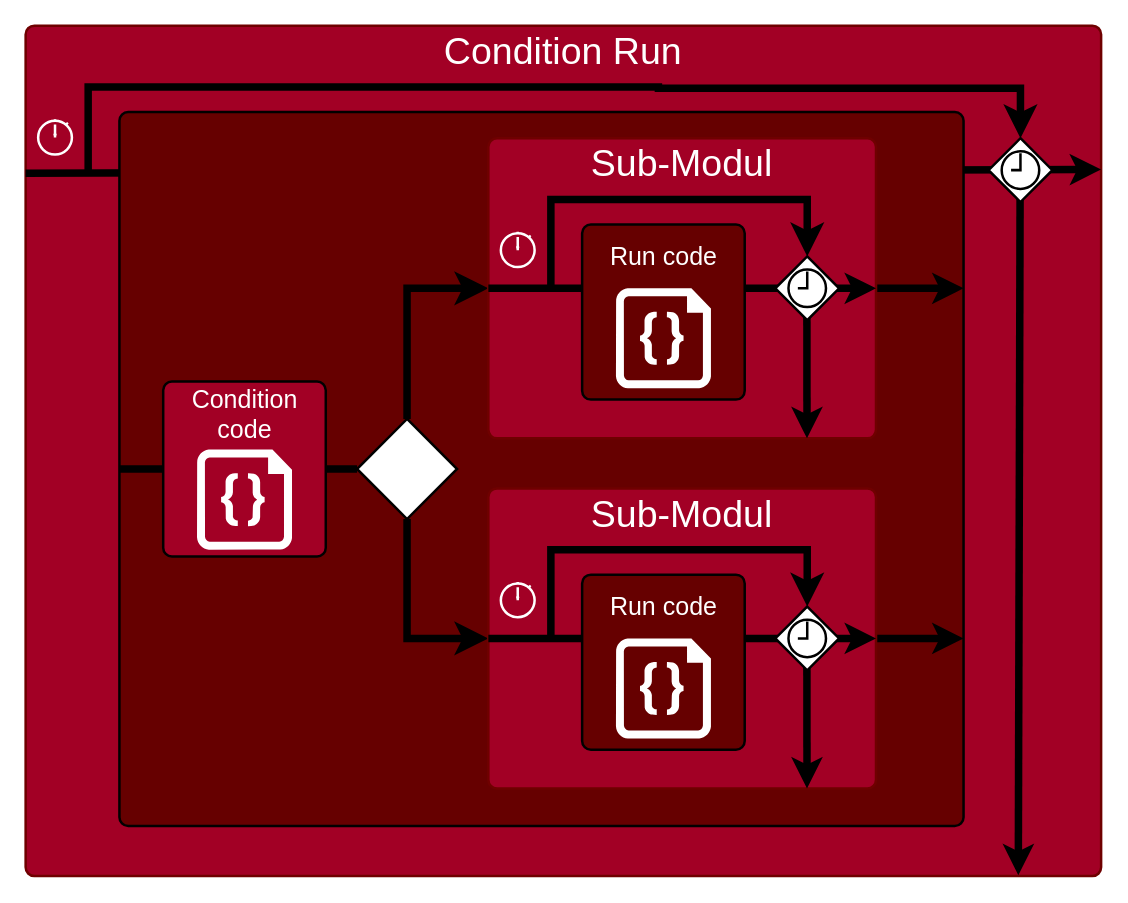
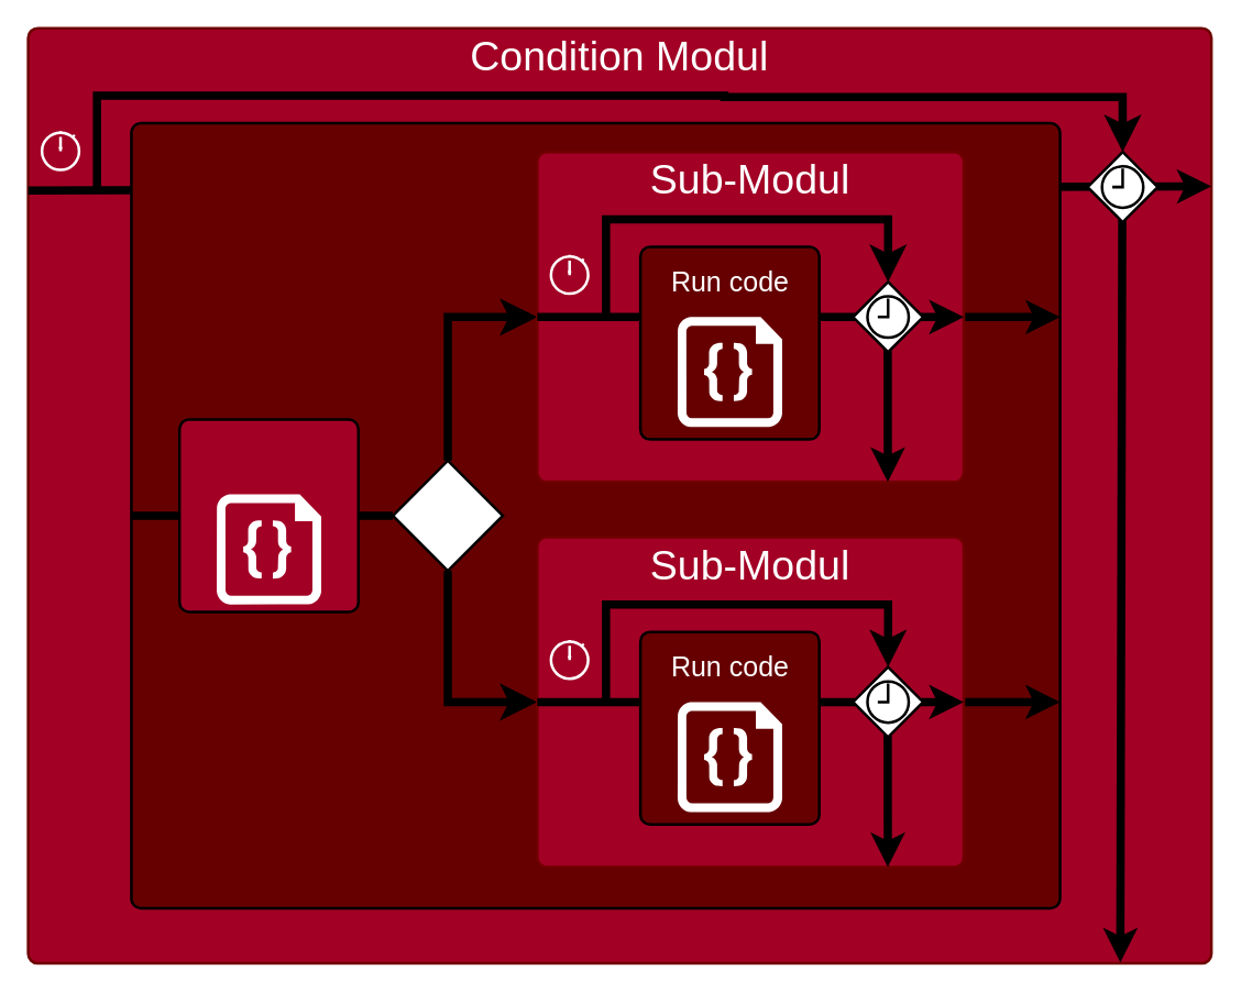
  <mxCell id="0" />
  <mxCell id="1" parent="0" />
  <mxCell id="2" value="" style="group" vertex="1" connectable="0" parent="1"><mxGeometry x="20" y="20" width="860" height="680" as="geometry" /></mxCell>
  <mxCell id="3" value="" style="rounded=1;whiteSpace=wrap;html=1;absoluteArcSize=1;arcSize=14;strokeWidth=2;fillColor=#a20025;fontColor=#ffffff;strokeColor=#6F0000;" vertex="1" parent="2"><mxGeometry width="860" height="680" as="geometry" /></mxCell>
- <mxCell id="4" value="&lt;font color=&quot;#ffffff&quot;&gt;&lt;span style=&quot;font-size: 30px;&quot;&gt;Condition Run&lt;/span&gt;&lt;/font&gt;" style="text;html=1;align=center;verticalAlign=middle;whiteSpace=wrap;rounded=0;" vertex="1" parent="2"><mxGeometry width="860" height="39" as="geometry" /></mxCell>
+ <mxCell id="4" value="&lt;font color=&quot;#ffffff&quot;&gt;&lt;span style=&quot;font-size: 30px;&quot;&gt;Condition Modul&lt;/span&gt;&lt;/font&gt;" style="text;html=1;align=center;verticalAlign=middle;whiteSpace=wrap;rounded=0;" vertex="1" parent="2"><mxGeometry width="860" height="39" as="geometry" /></mxCell>
  <mxCell id="5" value="" style="html=1;verticalLabelPosition=bottom;align=center;labelBackgroundColor=#ffffff;verticalAlign=top;strokeWidth=2;strokeColor=#FFFFFF;shadow=0;dashed=0;shape=mxgraph.ios7.icons.stopwatch;fillColor=none;" vertex="1" parent="2"><mxGeometry x="10" y="74.79" width="27" height="28.2" as="geometry" /></mxCell>
  <mxCell id="6" value="" style="endArrow=classic;html=1;exitX=0;exitY=0.5;exitDx=0;exitDy=0;entryX=1;entryY=0.169;entryDx=0;entryDy=0;strokeWidth=6;endFill=1;entryPerimeter=0;" edge="1" parent="2" target="3"><mxGeometry width="50" height="50" relative="1" as="geometry"><mxPoint y="117.99" as="sourcePoint" /><mxPoint x="310" y="117.99" as="targetPoint" /></mxGeometry></mxCell>
  <mxCell id="7" value="" style="rounded=1;whiteSpace=wrap;html=1;absoluteArcSize=1;arcSize=14;strokeWidth=2;fillColor=#660000;fontColor=#ffffff;strokeColor=#000000;" vertex="1" parent="2"><mxGeometry x="75" y="68.99" width="675" height="571.01" as="geometry" /></mxCell>
  <mxCell id="8" value="" style="endArrow=classic;html=1;strokeWidth=6;entryX=0.923;entryY=0.999;entryDx=0;entryDy=0;entryPerimeter=0;exitX=0.491;exitY=1;exitDx=0;exitDy=0;exitPerimeter=0;" edge="1" parent="2" source="12" target="3"><mxGeometry width="50" height="50" relative="1" as="geometry"><mxPoint x="240" y="210" as="sourcePoint" /><mxPoint x="290" y="160" as="targetPoint" /></mxGeometry></mxCell>
  <mxCell id="9" value="" style="edgeStyle=segmentEdgeStyle;endArrow=classic;html=1;curved=0;rounded=0;endSize=8;startSize=8;strokeWidth=6;entryX=0.5;entryY=0;entryDx=0;entryDy=0;" edge="1" parent="2" target="11"><mxGeometry width="50" height="50" relative="1" as="geometry"><mxPoint x="50" y="118.99" as="sourcePoint" /><mxPoint x="120" y="38.99" as="targetPoint" /><Array as="points"><mxPoint x="50" y="49" /><mxPoint x="506" y="49" /><mxPoint x="506" y="50" /><mxPoint x="796" y="50" /><mxPoint x="796" y="90" /></Array></mxGeometry></mxCell>
  <mxCell id="10" value="" style="group" vertex="1" connectable="0" parent="2"><mxGeometry x="770" y="90" width="51" height="51" as="geometry" /></mxCell>
  <mxCell id="11" value="" style="rhombus;whiteSpace=wrap;html=1;strokeColor=#000000;fillColor=#FFFFFF;strokeWidth=2;" vertex="1" parent="10"><mxGeometry width="51" height="51" as="geometry" /></mxCell>
  <mxCell id="12" value="" style="html=1;verticalLabelPosition=bottom;align=center;labelBackgroundColor=#ffffff;verticalAlign=top;strokeWidth=2;strokeColor=#000000;shadow=0;dashed=0;shape=mxgraph.ios7.icons.clock;fillColor=none;" vertex="1" parent="10"><mxGeometry x="10.5" y="10.5" width="30" height="30" as="geometry" /></mxCell>
  <mxCell id="13" value="" style="rhombus;whiteSpace=wrap;html=1;strokeColor=#000000;strokeWidth=2;fontSize=20;fillColor=#FFFFFF;" vertex="1" parent="2"><mxGeometry x="265" y="314.49" width="80" height="80" as="geometry" /></mxCell>
  <mxCell id="14" value="" style="endArrow=none;html=1;strokeWidth=6;fontSize=20;exitX=0;exitY=0.5;exitDx=0;exitDy=0;startArrow=none;" edge="1" parent="2" source="46" target="13"><mxGeometry width="50" height="50" relative="1" as="geometry"><mxPoint x="180" y="160" as="sourcePoint" /><mxPoint x="230" y="110" as="targetPoint" /></mxGeometry></mxCell>
  <mxCell id="15" value="" style="edgeStyle=segmentEdgeStyle;endArrow=classic;html=1;curved=0;rounded=0;endSize=8;startSize=8;strokeWidth=6;fontSize=20;exitX=0.5;exitY=0;exitDx=0;exitDy=0;entryX=0;entryY=0.5;entryDx=0;entryDy=0;" edge="1" parent="2" source="13" target="20"><mxGeometry width="50" height="50" relative="1" as="geometry"><mxPoint x="290" y="210" as="sourcePoint" /><mxPoint x="370" y="210" as="targetPoint" /><Array as="points"><mxPoint x="305" y="210" /></Array></mxGeometry></mxCell>
  <mxCell id="16" value="" style="edgeStyle=segmentEdgeStyle;endArrow=classic;html=1;curved=0;rounded=0;endSize=8;startSize=8;strokeWidth=6;fontSize=20;exitX=0.5;exitY=1;exitDx=0;exitDy=0;entryX=0;entryY=0.5;entryDx=0;entryDy=0;" edge="1" parent="2" source="13" target="33"><mxGeometry width="50" height="50" relative="1" as="geometry"><mxPoint x="270" y="540" as="sourcePoint" /><mxPoint x="370" y="494.495" as="targetPoint" /><Array as="points"><mxPoint x="305" y="490" /></Array></mxGeometry></mxCell>
  <mxCell id="17" value="" style="endArrow=classic;html=1;strokeWidth=6;fontSize=20;exitX=1;exitY=0.5;exitDx=0;exitDy=0;" edge="1" parent="2" source="20"><mxGeometry width="50" height="50" relative="1" as="geometry"><mxPoint x="680.0" y="214.495" as="sourcePoint" /><mxPoint x="750" y="210" as="targetPoint" /></mxGeometry></mxCell>
  <mxCell id="18" value="" style="endArrow=classic;html=1;strokeWidth=6;fontSize=20;exitX=1;exitY=0.5;exitDx=0;exitDy=0;" edge="1" parent="2" source="33"><mxGeometry width="50" height="50" relative="1" as="geometry"><mxPoint x="680.0" y="494.031" as="sourcePoint" /><mxPoint x="750" y="490" as="targetPoint" /></mxGeometry></mxCell>
  <mxCell id="19" value="" style="group" vertex="1" connectable="0" parent="2"><mxGeometry x="370" y="90" width="310" height="240" as="geometry" /></mxCell>
  <mxCell id="20" value="" style="rounded=1;whiteSpace=wrap;html=1;absoluteArcSize=1;arcSize=14;strokeWidth=2;fillColor=#a20025;fontColor=#ffffff;strokeColor=#6F0000;" vertex="1" parent="19"><mxGeometry width="310" height="240" as="geometry" /></mxCell>
  <mxCell id="21" value="&lt;font color=&quot;#ffffff&quot;&gt;&lt;span style=&quot;font-size: 30px;&quot;&gt;Sub-Modul&lt;/span&gt;&lt;/font&gt;" style="text;html=1;align=center;verticalAlign=middle;whiteSpace=wrap;rounded=0;" vertex="1" parent="19"><mxGeometry width="310" height="39" as="geometry" /></mxCell>
  <mxCell id="22" value="" style="html=1;verticalLabelPosition=bottom;align=center;labelBackgroundColor=#ffffff;verticalAlign=top;strokeWidth=2;strokeColor=#FFFFFF;shadow=0;dashed=0;shape=mxgraph.ios7.icons.stopwatch;fillColor=none;" vertex="1" parent="19"><mxGeometry x="10" y="74.79" width="27" height="28.2" as="geometry" /></mxCell>
  <mxCell id="23" value="" style="endArrow=classic;html=1;exitX=0;exitY=0.5;exitDx=0;exitDy=0;entryX=1;entryY=0.5;entryDx=0;entryDy=0;strokeWidth=6;endFill=1;" edge="1" parent="19" source="20" target="20"><mxGeometry width="50" height="50" relative="1" as="geometry"><mxPoint y="117.99" as="sourcePoint" /><mxPoint x="310" y="117.99" as="targetPoint" /></mxGeometry></mxCell>
  <mxCell id="24" value="" style="rounded=1;whiteSpace=wrap;html=1;absoluteArcSize=1;arcSize=14;strokeWidth=2;fillColor=#660000;fontColor=#ffffff;strokeColor=#000000;" vertex="1" parent="19"><mxGeometry x="75" y="68.99" width="130" height="140" as="geometry" /></mxCell>
  <mxCell id="25" value="" style="endArrow=classic;html=1;strokeWidth=6;entryX=0.822;entryY=1;entryDx=0;entryDy=0;entryPerimeter=0;exitX=0.491;exitY=1;exitDx=0;exitDy=0;exitPerimeter=0;" edge="1" parent="19" source="29" target="20"><mxGeometry width="50" height="50" relative="1" as="geometry"><mxPoint x="240" y="210" as="sourcePoint" /><mxPoint x="290" y="160" as="targetPoint" /></mxGeometry></mxCell>
  <mxCell id="26" value="" style="edgeStyle=segmentEdgeStyle;endArrow=classic;html=1;curved=0;rounded=0;endSize=8;startSize=8;strokeWidth=6;entryX=0.5;entryY=0;entryDx=0;entryDy=0;" edge="1" parent="19" target="28"><mxGeometry width="50" height="50" relative="1" as="geometry"><mxPoint x="50" y="118.99" as="sourcePoint" /><mxPoint x="120" y="38.99" as="targetPoint" /><Array as="points"><mxPoint x="50" y="48.99" /><mxPoint x="255" y="48.99" /></Array></mxGeometry></mxCell>
  <mxCell id="27" value="" style="group" vertex="1" connectable="0" parent="19"><mxGeometry x="229.5" y="94.49" width="51" height="51" as="geometry" /></mxCell>
  <mxCell id="28" value="" style="rhombus;whiteSpace=wrap;html=1;strokeColor=#000000;fillColor=#FFFFFF;strokeWidth=2;" vertex="1" parent="27"><mxGeometry width="51" height="51" as="geometry" /></mxCell>
  <mxCell id="29" value="" style="html=1;verticalLabelPosition=bottom;align=center;labelBackgroundColor=#ffffff;verticalAlign=top;strokeWidth=2;strokeColor=#000000;shadow=0;dashed=0;shape=mxgraph.ios7.icons.clock;fillColor=none;" vertex="1" parent="27"><mxGeometry x="10.5" y="10.5" width="30" height="30" as="geometry" /></mxCell>
  <mxCell id="30" value="" style="verticalLabelPosition=bottom;html=1;verticalAlign=top;align=center;strokeColor=none;fillColor=#FFFFFF;shape=mxgraph.azure.code_file;pointerEvents=1;strokeWidth=2;" vertex="1" parent="19"><mxGeometry x="102" y="120" width="76" height="80" as="geometry" /></mxCell>
  <mxCell id="31" value="&lt;font style=&quot;font-size: 20px;&quot; color=&quot;#ffffff&quot;&gt;Run code&lt;/font&gt;" style="text;html=1;align=center;verticalAlign=middle;whiteSpace=wrap;rounded=0;" vertex="1" parent="19"><mxGeometry x="77.5" y="74.79" width="125" height="39" as="geometry" /></mxCell>
  <mxCell id="32" value="" style="group" vertex="1" connectable="0" parent="2"><mxGeometry x="370" y="370" width="310" height="240" as="geometry" /></mxCell>
  <mxCell id="33" value="" style="rounded=1;whiteSpace=wrap;html=1;absoluteArcSize=1;arcSize=14;strokeWidth=2;fillColor=#a20025;fontColor=#ffffff;strokeColor=#6F0000;" vertex="1" parent="32"><mxGeometry width="310" height="240" as="geometry" /></mxCell>
  <mxCell id="34" value="&lt;font color=&quot;#ffffff&quot;&gt;&lt;span style=&quot;font-size: 30px;&quot;&gt;Sub-Modul&lt;/span&gt;&lt;/font&gt;" style="text;html=1;align=center;verticalAlign=middle;whiteSpace=wrap;rounded=0;" vertex="1" parent="32"><mxGeometry width="310" height="39" as="geometry" /></mxCell>
  <mxCell id="35" value="" style="html=1;verticalLabelPosition=bottom;align=center;labelBackgroundColor=#ffffff;verticalAlign=top;strokeWidth=2;strokeColor=#FFFFFF;shadow=0;dashed=0;shape=mxgraph.ios7.icons.stopwatch;fillColor=none;" vertex="1" parent="32"><mxGeometry x="10" y="74.79" width="27" height="28.2" as="geometry" /></mxCell>
  <mxCell id="36" value="" style="endArrow=classic;html=1;exitX=0;exitY=0.5;exitDx=0;exitDy=0;entryX=1;entryY=0.5;entryDx=0;entryDy=0;strokeWidth=6;endFill=1;" edge="1" parent="32" source="33" target="33"><mxGeometry width="50" height="50" relative="1" as="geometry"><mxPoint y="117.99" as="sourcePoint" /><mxPoint x="310" y="117.99" as="targetPoint" /></mxGeometry></mxCell>
  <mxCell id="37" value="" style="rounded=1;whiteSpace=wrap;html=1;absoluteArcSize=1;arcSize=14;strokeWidth=2;fillColor=#660000;fontColor=#ffffff;strokeColor=#000000;" vertex="1" parent="32"><mxGeometry x="75" y="68.99" width="130" height="140" as="geometry" /></mxCell>
  <mxCell id="38" value="" style="endArrow=classic;html=1;strokeWidth=6;entryX=0.822;entryY=1;entryDx=0;entryDy=0;entryPerimeter=0;exitX=0.491;exitY=1;exitDx=0;exitDy=0;exitPerimeter=0;" edge="1" parent="32" source="42" target="33"><mxGeometry width="50" height="50" relative="1" as="geometry"><mxPoint x="240" y="210" as="sourcePoint" /><mxPoint x="290" y="160" as="targetPoint" /></mxGeometry></mxCell>
  <mxCell id="39" value="" style="edgeStyle=segmentEdgeStyle;endArrow=classic;html=1;curved=0;rounded=0;endSize=8;startSize=8;strokeWidth=6;entryX=0.5;entryY=0;entryDx=0;entryDy=0;" edge="1" parent="32" target="41"><mxGeometry width="50" height="50" relative="1" as="geometry"><mxPoint x="50" y="118.99" as="sourcePoint" /><mxPoint x="120" y="38.99" as="targetPoint" /><Array as="points"><mxPoint x="50" y="48.99" /><mxPoint x="255" y="48.99" /></Array></mxGeometry></mxCell>
  <mxCell id="40" value="" style="group" vertex="1" connectable="0" parent="32"><mxGeometry x="229.5" y="94.49" width="51" height="51" as="geometry" /></mxCell>
  <mxCell id="41" value="" style="rhombus;whiteSpace=wrap;html=1;strokeColor=#000000;fillColor=#FFFFFF;strokeWidth=2;" vertex="1" parent="40"><mxGeometry width="51" height="51" as="geometry" /></mxCell>
  <mxCell id="42" value="" style="html=1;verticalLabelPosition=bottom;align=center;labelBackgroundColor=#ffffff;verticalAlign=top;strokeWidth=2;strokeColor=#000000;shadow=0;dashed=0;shape=mxgraph.ios7.icons.clock;fillColor=none;" vertex="1" parent="40"><mxGeometry x="10.5" y="10.5" width="30" height="30" as="geometry" /></mxCell>
  <mxCell id="43" value="" style="verticalLabelPosition=bottom;html=1;verticalAlign=top;align=center;strokeColor=none;fillColor=#FFFFFF;shape=mxgraph.azure.code_file;pointerEvents=1;strokeWidth=2;" vertex="1" parent="32"><mxGeometry x="102" y="120" width="76" height="80" as="geometry" /></mxCell>
  <mxCell id="44" value="&lt;font style=&quot;font-size: 20px;&quot; color=&quot;#ffffff&quot;&gt;Run code&lt;/font&gt;" style="text;html=1;align=center;verticalAlign=middle;whiteSpace=wrap;rounded=0;" vertex="1" parent="32"><mxGeometry x="77.5" y="74.79" width="125" height="39" as="geometry" /></mxCell>
  <mxCell id="45" value="" style="endArrow=none;html=1;strokeWidth=6;fontSize=20;exitX=0;exitY=0.5;exitDx=0;exitDy=0;" edge="1" parent="2" source="7" target="46"><mxGeometry width="50" height="50" relative="1" as="geometry"><mxPoint x="75" y="354.495" as="sourcePoint" /><mxPoint x="265.001" y="354.491" as="targetPoint" /></mxGeometry></mxCell>
  <mxCell id="46" value="" style="rounded=1;whiteSpace=wrap;html=1;absoluteArcSize=1;arcSize=14;strokeWidth=2;fillColor=#a20025;fontColor=#ffffff;strokeColor=#000000;" vertex="1" parent="2"><mxGeometry x="110" y="284.49" width="130" height="140" as="geometry" /></mxCell>
  <mxCell id="47" value="" style="verticalLabelPosition=bottom;html=1;verticalAlign=top;align=center;strokeColor=none;fillColor=#FFFFFF;shape=mxgraph.azure.code_file;pointerEvents=1;strokeWidth=2;" vertex="1" parent="2"><mxGeometry x="137" y="339" width="76" height="80" as="geometry" /></mxCell>
- <mxCell id="48" value="&lt;font style=&quot;font-size: 20px;&quot; color=&quot;#ffffff&quot;&gt;Condition code&lt;/font&gt;" style="text;html=1;align=center;verticalAlign=middle;whiteSpace=wrap;rounded=0;" vertex="1" parent="2"><mxGeometry x="112.5" y="290" width="125" height="39" as="geometry" /></mxCell>
